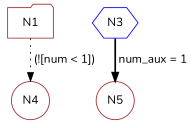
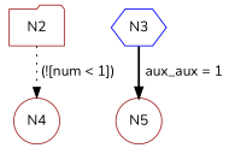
  digraph {
    fontname=Nunito
    node [color=brown fontname=Nunito shape=circle]
    edge [fontname=Nunito]
-   N1 [shape=folder]
+   N1 [shape=folder label=N2]
    N4
    N3 [color=blue shape=hexagon]
    N5
    N1 -> N4 [label=" (![num < 1])" style=dotted]
-   N3 -> N5 [label=" num_aux = 1" style=bold]
+   N3 -> N5 [label=" aux_aux = 1" style=bold]
  }
